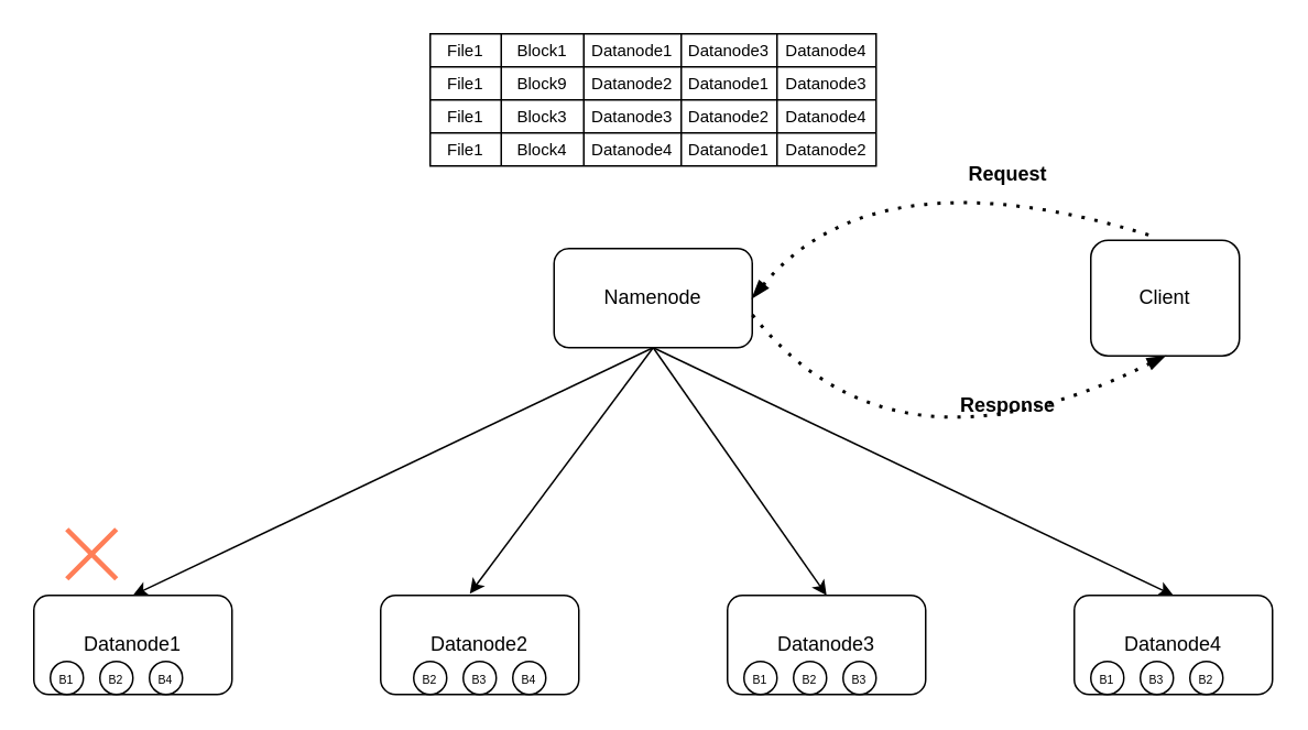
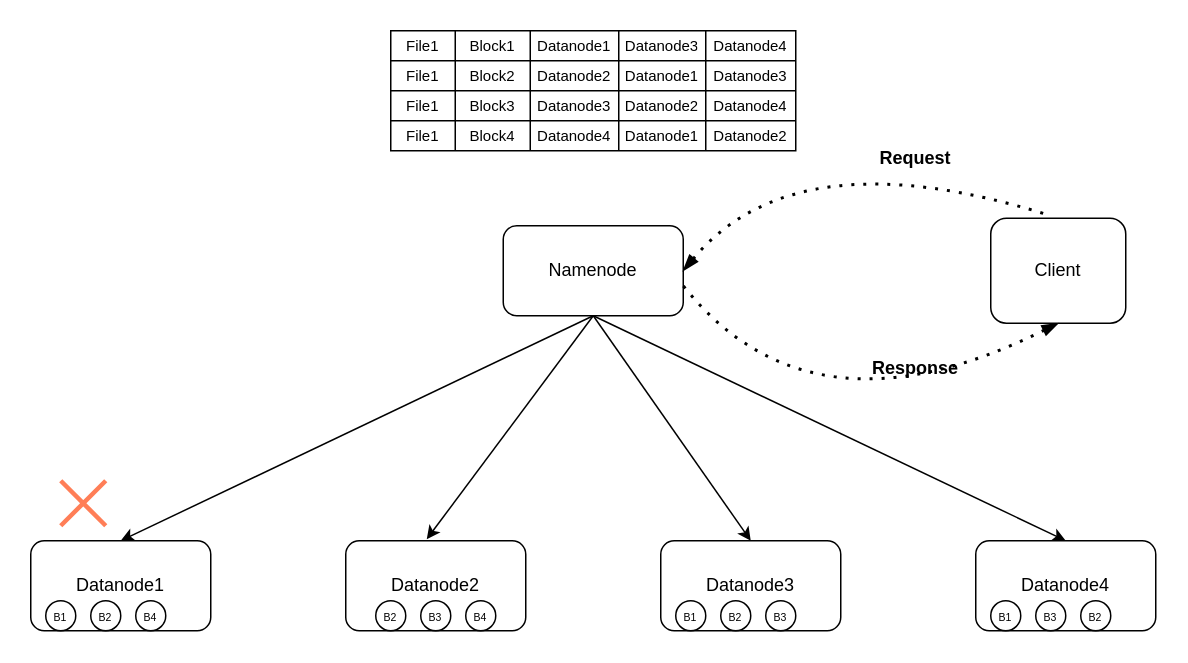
  <mxCell id="0" />
  <mxCell id="1" parent="0" />
  <mxCell id="2" value="Namenode" style="rounded=1;whiteSpace=wrap;html=1;" vertex="1" parent="1"><mxGeometry x="335" y="150" width="120" height="60" as="geometry" /></mxCell>
  <mxCell id="3" value="Datanode1" style="rounded=1;whiteSpace=wrap;html=1;" vertex="1" parent="1"><mxGeometry x="20" y="360" width="120" height="60" as="geometry" /></mxCell>
  <mxCell id="4" value="Datanode2" style="rounded=1;whiteSpace=wrap;html=1;" vertex="1" parent="1"><mxGeometry x="230" y="360" width="120" height="60" as="geometry" /></mxCell>
  <mxCell id="5" value="Datanode3" style="rounded=1;whiteSpace=wrap;html=1;" vertex="1" parent="1"><mxGeometry x="440" y="360" width="120" height="60" as="geometry" /></mxCell>
  <mxCell id="6" value="Datanode4" style="rounded=1;whiteSpace=wrap;html=1;" vertex="1" parent="1"><mxGeometry x="650" y="360" width="120" height="60" as="geometry" /></mxCell>
  <mxCell id="7" value="" style="endArrow=classic;html=1;rounded=0;exitX=0.5;exitY=1;exitDx=0;exitDy=0;entryX=0.5;entryY=0;entryDx=0;entryDy=0;" edge="1" parent="1" source="2" target="3"><mxGeometry width="50" height="50" relative="1" as="geometry"><mxPoint x="370" y="610" as="sourcePoint" /><mxPoint x="420" y="560" as="targetPoint" /></mxGeometry></mxCell>
  <mxCell id="8" value="" style="endArrow=classic;html=1;rounded=0;exitX=0.5;exitY=1;exitDx=0;exitDy=0;entryX=0.45;entryY=-0.017;entryDx=0;entryDy=0;entryPerimeter=0;" edge="1" parent="1" source="2" target="4"><mxGeometry width="50" height="50" relative="1" as="geometry"><mxPoint x="405" y="220" as="sourcePoint" /><mxPoint x="90" y="370" as="targetPoint" /></mxGeometry></mxCell>
  <mxCell id="9" value="" style="endArrow=classic;html=1;rounded=0;entryX=0.5;entryY=0;entryDx=0;entryDy=0;exitX=0.5;exitY=1;exitDx=0;exitDy=0;" edge="1" parent="1" source="2" target="5"><mxGeometry width="50" height="50" relative="1" as="geometry"><mxPoint x="390" y="210" as="sourcePoint" /><mxPoint x="100" y="380" as="targetPoint" /></mxGeometry></mxCell>
  <mxCell id="10" value="" style="endArrow=classic;html=1;rounded=0;exitX=0.5;exitY=1;exitDx=0;exitDy=0;entryX=0.5;entryY=0;entryDx=0;entryDy=0;" edge="1" parent="1" source="2" target="6"><mxGeometry width="50" height="50" relative="1" as="geometry"><mxPoint x="425" y="240" as="sourcePoint" /><mxPoint x="110" y="390" as="targetPoint" /></mxGeometry></mxCell>
  <mxCell id="11" value="Client" style="whiteSpace=wrap;html=1;rounded=1;" vertex="1" parent="1"><mxGeometry x="660" y="145" width="90" height="70" as="geometry" /></mxCell>
  <mxCell id="12" value="" style="endArrow=none;dashed=1;html=1;dashPattern=1 3;strokeWidth=2;rounded=0;curved=1;startArrow=blockThin;startFill=1;exitX=1;exitY=0.5;exitDx=0;exitDy=0;entryX=0.433;entryY=-0.029;entryDx=0;entryDy=0;entryPerimeter=0;" edge="1" parent="1" source="2" target="11"><mxGeometry width="50" height="50" relative="1" as="geometry"><mxPoint x="370" y="610" as="sourcePoint" /><mxPoint x="420" y="560" as="targetPoint" /><Array as="points"><mxPoint x="530" y="90" /></Array></mxGeometry></mxCell>
  <mxCell id="13" value="Request" style="text;html=1;align=center;verticalAlign=middle;whiteSpace=wrap;rounded=0;fontStyle=1" vertex="1" parent="1"><mxGeometry x="580" y="90" width="60" height="30" as="geometry" /></mxCell>
  <mxCell id="14" value="Response" style="text;html=1;align=center;verticalAlign=middle;whiteSpace=wrap;rounded=0;fontStyle=1" vertex="1" parent="1"><mxGeometry x="580" y="230" width="60" height="30" as="geometry" /></mxCell>
  <mxCell id="15" value="" style="endArrow=none;dashed=1;html=1;dashPattern=1 3;strokeWidth=2;rounded=0;curved=1;startArrow=blockThin;startFill=1;exitX=0.5;exitY=1;exitDx=0;exitDy=0;entryX=0.983;entryY=0.883;entryDx=0;entryDy=0;entryPerimeter=0;" edge="1" parent="1" source="11"><mxGeometry width="50" height="50" relative="1" as="geometry"><mxPoint x="697.04" y="247.02" as="sourcePoint" /><mxPoint x="455" y="190" as="targetPoint" /><Array as="points"><mxPoint x="540" y="297" /></Array></mxGeometry></mxCell>
  <mxCell id="16" value="" style="shape=table;startSize=0;container=1;collapsible=0;childLayout=tableLayout;fontSize=10;" vertex="1" parent="1"><mxGeometry x="260" y="20" width="270" height="80" as="geometry" /></mxCell>
  <mxCell id="17" value="" style="shape=tableRow;horizontal=0;startSize=0;swimlaneHead=0;swimlaneBody=0;strokeColor=inherit;top=0;left=0;bottom=0;right=0;collapsible=0;dropTarget=0;fillColor=none;points=[[0,0.5],[1,0.5]];portConstraint=eastwest;fontSize=10;" vertex="1" parent="16"><mxGeometry width="270" height="20" as="geometry" /></mxCell>
  <mxCell id="18" value="File1" style="shape=partialRectangle;html=1;whiteSpace=wrap;connectable=0;strokeColor=inherit;overflow=hidden;fillColor=none;top=0;left=0;bottom=0;right=0;pointerEvents=1;fontSize=10;" vertex="1" parent="17"><mxGeometry width="43" height="20" as="geometry"><mxRectangle width="43" height="20" as="alternateBounds" /></mxGeometry></mxCell>
  <mxCell id="19" value="Block1" style="shape=partialRectangle;html=1;whiteSpace=wrap;connectable=0;strokeColor=inherit;overflow=hidden;fillColor=none;top=0;left=0;bottom=0;right=0;pointerEvents=1;fontSize=10;" vertex="1" parent="17"><mxGeometry x="43" width="50" height="20" as="geometry"><mxRectangle width="50" height="20" as="alternateBounds" /></mxGeometry></mxCell>
  <mxCell id="20" value="Datanode1" style="shape=partialRectangle;html=1;whiteSpace=wrap;connectable=0;strokeColor=inherit;overflow=hidden;fillColor=none;top=0;left=0;bottom=0;right=0;pointerEvents=1;fontSize=10;" vertex="1" parent="17"><mxGeometry x="93" width="59" height="20" as="geometry"><mxRectangle width="59" height="20" as="alternateBounds" /></mxGeometry></mxCell>
  <mxCell id="21" value="Datanode3" style="shape=partialRectangle;html=1;whiteSpace=wrap;connectable=0;strokeColor=inherit;overflow=hidden;fillColor=none;top=0;left=0;bottom=0;right=0;pointerEvents=1;fontSize=10;" vertex="1" parent="17"><mxGeometry x="152" width="58" height="20" as="geometry"><mxRectangle width="58" height="20" as="alternateBounds" /></mxGeometry></mxCell>
  <mxCell id="22" value="Datanode4" style="shape=partialRectangle;html=1;whiteSpace=wrap;connectable=0;strokeColor=inherit;overflow=hidden;fillColor=none;top=0;left=0;bottom=0;right=0;pointerEvents=1;fontSize=10;" vertex="1" parent="17"><mxGeometry x="210" width="60" height="20" as="geometry"><mxRectangle width="60" height="20" as="alternateBounds" /></mxGeometry></mxCell>
  <mxCell id="23" value="" style="shape=tableRow;horizontal=0;startSize=0;swimlaneHead=0;swimlaneBody=0;strokeColor=inherit;top=0;left=0;bottom=0;right=0;collapsible=0;dropTarget=0;fillColor=none;points=[[0,0.5],[1,0.5]];portConstraint=eastwest;fontSize=10;" vertex="1" parent="16"><mxGeometry y="20" width="270" height="20" as="geometry" /></mxCell>
  <mxCell id="24" value="File1" style="shape=partialRectangle;html=1;whiteSpace=wrap;connectable=0;strokeColor=inherit;overflow=hidden;fillColor=none;top=0;left=0;bottom=0;right=0;pointerEvents=1;fontSize=10;" vertex="1" parent="23"><mxGeometry width="43" height="20" as="geometry"><mxRectangle width="43" height="20" as="alternateBounds" /></mxGeometry></mxCell>
- <mxCell id="25" value="Block9" style="shape=partialRectangle;html=1;whiteSpace=wrap;connectable=0;strokeColor=inherit;overflow=hidden;fillColor=none;top=0;left=0;bottom=0;right=0;pointerEvents=1;fontSize=10;" vertex="1" parent="23"><mxGeometry x="43" width="50" height="20" as="geometry"><mxRectangle width="50" height="20" as="alternateBounds" /></mxGeometry></mxCell>
+ <mxCell id="25" value="Block2" style="shape=partialRectangle;html=1;whiteSpace=wrap;connectable=0;strokeColor=inherit;overflow=hidden;fillColor=none;top=0;left=0;bottom=0;right=0;pointerEvents=1;fontSize=10;" vertex="1" parent="23"><mxGeometry x="43" width="50" height="20" as="geometry"><mxRectangle width="50" height="20" as="alternateBounds" /></mxGeometry></mxCell>
  <mxCell id="26" value="Datanode2" style="shape=partialRectangle;html=1;whiteSpace=wrap;connectable=0;strokeColor=inherit;overflow=hidden;fillColor=none;top=0;left=0;bottom=0;right=0;pointerEvents=1;fontSize=10;" vertex="1" parent="23"><mxGeometry x="93" width="59" height="20" as="geometry"><mxRectangle width="59" height="20" as="alternateBounds" /></mxGeometry></mxCell>
  <mxCell id="27" value="Datanode1" style="shape=partialRectangle;html=1;whiteSpace=wrap;connectable=0;strokeColor=inherit;overflow=hidden;fillColor=none;top=0;left=0;bottom=0;right=0;pointerEvents=1;fontSize=10;" vertex="1" parent="23"><mxGeometry x="152" width="58" height="20" as="geometry"><mxRectangle width="58" height="20" as="alternateBounds" /></mxGeometry></mxCell>
  <mxCell id="28" value="Datanode3" style="shape=partialRectangle;html=1;whiteSpace=wrap;connectable=0;strokeColor=inherit;overflow=hidden;fillColor=none;top=0;left=0;bottom=0;right=0;pointerEvents=1;fontSize=10;" vertex="1" parent="23"><mxGeometry x="210" width="60" height="20" as="geometry"><mxRectangle width="60" height="20" as="alternateBounds" /></mxGeometry></mxCell>
  <mxCell id="29" value="" style="shape=tableRow;horizontal=0;startSize=0;swimlaneHead=0;swimlaneBody=0;strokeColor=inherit;top=0;left=0;bottom=0;right=0;collapsible=0;dropTarget=0;fillColor=none;points=[[0,0.5],[1,0.5]];portConstraint=eastwest;fontSize=10;" vertex="1" parent="16"><mxGeometry y="40" width="270" height="20" as="geometry" /></mxCell>
  <mxCell id="30" value="File1" style="shape=partialRectangle;html=1;whiteSpace=wrap;connectable=0;strokeColor=inherit;overflow=hidden;fillColor=none;top=0;left=0;bottom=0;right=0;pointerEvents=1;fontSize=10;" vertex="1" parent="29"><mxGeometry width="43" height="20" as="geometry"><mxRectangle width="43" height="20" as="alternateBounds" /></mxGeometry></mxCell>
  <mxCell id="31" value="Block3" style="shape=partialRectangle;html=1;whiteSpace=wrap;connectable=0;strokeColor=inherit;overflow=hidden;fillColor=none;top=0;left=0;bottom=0;right=0;pointerEvents=1;fontSize=10;" vertex="1" parent="29"><mxGeometry x="43" width="50" height="20" as="geometry"><mxRectangle width="50" height="20" as="alternateBounds" /></mxGeometry></mxCell>
  <mxCell id="32" value="Datanode3" style="shape=partialRectangle;html=1;whiteSpace=wrap;connectable=0;strokeColor=inherit;overflow=hidden;fillColor=none;top=0;left=0;bottom=0;right=0;pointerEvents=1;fontSize=10;" vertex="1" parent="29"><mxGeometry x="93" width="59" height="20" as="geometry"><mxRectangle width="59" height="20" as="alternateBounds" /></mxGeometry></mxCell>
  <mxCell id="33" value="Datanode2" style="shape=partialRectangle;html=1;whiteSpace=wrap;connectable=0;strokeColor=inherit;overflow=hidden;fillColor=none;top=0;left=0;bottom=0;right=0;pointerEvents=1;fontSize=10;" vertex="1" parent="29"><mxGeometry x="152" width="58" height="20" as="geometry"><mxRectangle width="58" height="20" as="alternateBounds" /></mxGeometry></mxCell>
  <mxCell id="34" value="Datanode4" style="shape=partialRectangle;html=1;whiteSpace=wrap;connectable=0;strokeColor=inherit;overflow=hidden;fillColor=none;top=0;left=0;bottom=0;right=0;pointerEvents=1;fontSize=10;" vertex="1" parent="29"><mxGeometry x="210" width="60" height="20" as="geometry"><mxRectangle width="60" height="20" as="alternateBounds" /></mxGeometry></mxCell>
  <mxCell id="35" style="shape=tableRow;horizontal=0;startSize=0;swimlaneHead=0;swimlaneBody=0;strokeColor=inherit;top=0;left=0;bottom=0;right=0;collapsible=0;dropTarget=0;fillColor=none;points=[[0,0.5],[1,0.5]];portConstraint=eastwest;fontSize=10;" vertex="1" parent="16"><mxGeometry y="60" width="270" height="20" as="geometry" /></mxCell>
  <mxCell id="36" value="File1" style="shape=partialRectangle;html=1;whiteSpace=wrap;connectable=0;strokeColor=inherit;overflow=hidden;fillColor=none;top=0;left=0;bottom=0;right=0;pointerEvents=1;fontSize=10;" vertex="1" parent="35"><mxGeometry width="43" height="20" as="geometry"><mxRectangle width="43" height="20" as="alternateBounds" /></mxGeometry></mxCell>
  <mxCell id="37" value="Block4" style="shape=partialRectangle;html=1;whiteSpace=wrap;connectable=0;strokeColor=inherit;overflow=hidden;fillColor=none;top=0;left=0;bottom=0;right=0;pointerEvents=1;fontSize=10;" vertex="1" parent="35"><mxGeometry x="43" width="50" height="20" as="geometry"><mxRectangle width="50" height="20" as="alternateBounds" /></mxGeometry></mxCell>
  <mxCell id="38" value="Datanode4" style="shape=partialRectangle;html=1;whiteSpace=wrap;connectable=0;strokeColor=inherit;overflow=hidden;fillColor=none;top=0;left=0;bottom=0;right=0;pointerEvents=1;fontSize=10;" vertex="1" parent="35"><mxGeometry x="93" width="59" height="20" as="geometry"><mxRectangle width="59" height="20" as="alternateBounds" /></mxGeometry></mxCell>
  <mxCell id="39" value="Datanode1" style="shape=partialRectangle;html=1;whiteSpace=wrap;connectable=0;strokeColor=inherit;overflow=hidden;fillColor=none;top=0;left=0;bottom=0;right=0;pointerEvents=1;fontSize=10;" vertex="1" parent="35"><mxGeometry x="152" width="58" height="20" as="geometry"><mxRectangle width="58" height="20" as="alternateBounds" /></mxGeometry></mxCell>
  <mxCell id="40" value="Datanode2" style="shape=partialRectangle;html=1;whiteSpace=wrap;connectable=0;strokeColor=inherit;overflow=hidden;fillColor=none;top=0;left=0;bottom=0;right=0;pointerEvents=1;fontSize=10;" vertex="1" parent="35"><mxGeometry x="210" width="60" height="20" as="geometry"><mxRectangle width="60" height="20" as="alternateBounds" /></mxGeometry></mxCell>
  <mxCell id="41" value="&lt;font style=&quot;font-size: 7px;&quot;&gt;B1&lt;/font&gt;" style="ellipse;whiteSpace=wrap;html=1;aspect=fixed;" vertex="1" parent="1"><mxGeometry x="450" y="400" width="20" height="20" as="geometry" /></mxCell>
  <mxCell id="42" value="&lt;font style=&quot;font-size: 7px;&quot;&gt;B1&lt;/font&gt;" style="ellipse;whiteSpace=wrap;html=1;aspect=fixed;" vertex="1" parent="1"><mxGeometry x="30" y="400" width="20" height="20" as="geometry" /></mxCell>
  <mxCell id="43" value="&lt;font style=&quot;font-size: 7px;&quot;&gt;B1&lt;/font&gt;" style="ellipse;whiteSpace=wrap;html=1;aspect=fixed;" vertex="1" parent="1"><mxGeometry x="660" y="400" width="20" height="20" as="geometry" /></mxCell>
  <mxCell id="44" value="&lt;font style=&quot;font-size: 7px;&quot;&gt;B2&lt;/font&gt;" style="ellipse;whiteSpace=wrap;html=1;aspect=fixed;" vertex="1" parent="1"><mxGeometry x="60" y="400" width="20" height="20" as="geometry" /></mxCell>
  <mxCell id="45" value="&lt;font style=&quot;font-size: 7px;&quot;&gt;B2&lt;/font&gt;" style="ellipse;whiteSpace=wrap;html=1;aspect=fixed;" vertex="1" parent="1"><mxGeometry x="250" y="400" width="20" height="20" as="geometry" /></mxCell>
  <mxCell id="46" value="&lt;font style=&quot;font-size: 7px;&quot;&gt;B2&lt;/font&gt;" style="ellipse;whiteSpace=wrap;html=1;aspect=fixed;" vertex="1" parent="1"><mxGeometry x="480" y="400" width="20" height="20" as="geometry" /></mxCell>
  <mxCell id="47" value="&lt;font style=&quot;font-size: 7px;&quot;&gt;B3&lt;/font&gt;" style="ellipse;whiteSpace=wrap;html=1;aspect=fixed;" vertex="1" parent="1"><mxGeometry x="510" y="400" width="20" height="20" as="geometry" /></mxCell>
  <mxCell id="48" value="&lt;font style=&quot;font-size: 7px;&quot;&gt;B3&lt;/font&gt;" style="ellipse;whiteSpace=wrap;html=1;aspect=fixed;" vertex="1" parent="1"><mxGeometry x="280" y="400" width="20" height="20" as="geometry" /></mxCell>
  <mxCell id="49" value="&lt;font style=&quot;font-size: 7px;&quot;&gt;B3&lt;/font&gt;" style="ellipse;whiteSpace=wrap;html=1;aspect=fixed;" vertex="1" parent="1"><mxGeometry x="690" y="400" width="20" height="20" as="geometry" /></mxCell>
  <mxCell id="50" value="&lt;font style=&quot;font-size: 7px;&quot;&gt;B2&lt;/font&gt;" style="ellipse;whiteSpace=wrap;html=1;aspect=fixed;" vertex="1" parent="1"><mxGeometry x="720" y="400" width="20" height="20" as="geometry" /></mxCell>
  <mxCell id="51" value="&lt;font style=&quot;font-size: 7px;&quot;&gt;B4&lt;/font&gt;" style="ellipse;whiteSpace=wrap;html=1;aspect=fixed;" vertex="1" parent="1"><mxGeometry x="90" y="400" width="20" height="20" as="geometry" /></mxCell>
  <mxCell id="52" value="&lt;font style=&quot;font-size: 7px;&quot;&gt;B4&lt;/font&gt;" style="ellipse;whiteSpace=wrap;html=1;aspect=fixed;" vertex="1" parent="1"><mxGeometry x="310" y="400" width="20" height="20" as="geometry" /></mxCell>
  <mxCell id="53" value="" style="shape=umlDestroy;whiteSpace=wrap;html=1;strokeWidth=3;targetShapes=umlLifeline;fillStyle=solid;fillColor=default;strokeColor=#FF7E57;" vertex="1" parent="1"><mxGeometry x="40" y="320" width="30" height="30" as="geometry" /></mxCell>
